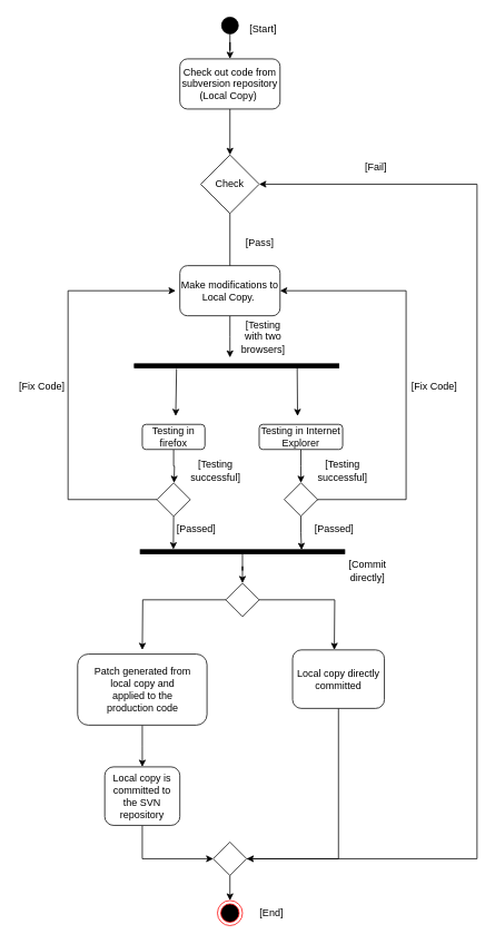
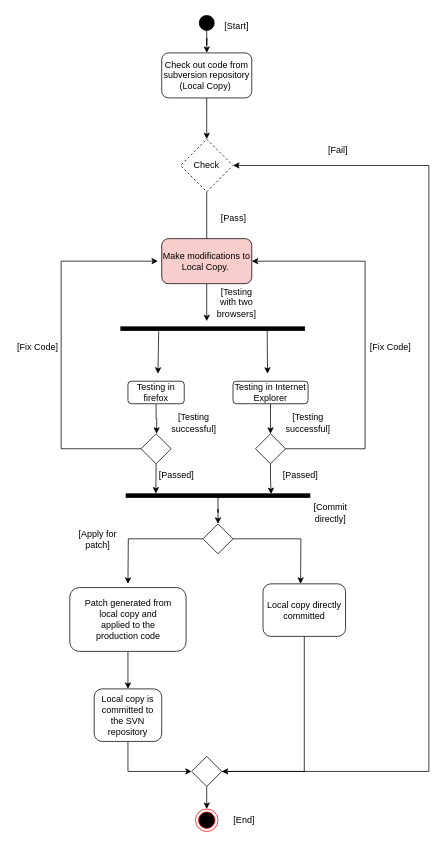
  <mxCell id="0" />
  <mxCell id="1" parent="0" />
  <mxCell id="2" style="edgeStyle=orthogonalEdgeStyle;rounded=0;orthogonalLoop=1;jettySize=auto;html=1;exitX=0.5;exitY=1;exitDx=0;exitDy=0;entryX=0.5;entryY=0;entryDx=0;entryDy=0;" edge="1" parent="1" source="3" target="48"><mxGeometry relative="1" as="geometry" /></mxCell>
  <mxCell id="3" value="Check out code from&lt;br/&gt;subversion repository&lt;br/&gt;(Local Copy)&amp;nbsp;" style="rounded=1;whiteSpace=wrap;html=1;" parent="1" vertex="1"><mxGeometry x="215" y="70" width="120" height="60" as="geometry" /></mxCell>
  <mxCell id="4" style="edgeStyle=orthogonalEdgeStyle;rounded=0;orthogonalLoop=1;jettySize=auto;html=1;exitX=0.5;exitY=1;exitDx=0;exitDy=0;" parent="1" source="5" target="3" edge="1"><mxGeometry relative="1" as="geometry" /></mxCell>
  <mxCell id="5" value="" style="ellipse;whiteSpace=wrap;html=1;aspect=fixed;fillColor=#000000;" parent="1" vertex="1"><mxGeometry x="265" y="20" width="20" height="20" as="geometry" /></mxCell>
  <mxCell id="6" style="edgeStyle=orthogonalEdgeStyle;rounded=0;orthogonalLoop=1;jettySize=auto;html=1;exitX=0.5;exitY=1;exitDx=0;exitDy=0;" parent="1" source="7" edge="1"><mxGeometry relative="1" as="geometry"><mxPoint x="275" y="427.5" as="targetPoint" /></mxGeometry></mxCell>
- <mxCell id="7" value="Make modifications to&lt;br/&gt;Local Copy.&amp;nbsp;" style="rounded=1;whiteSpace=wrap;html=1;" parent="1" vertex="1"><mxGeometry x="215" y="317.5" width="120" height="60" as="geometry" /></mxCell>
+ <mxCell id="7" value="Make modifications to&lt;br/&gt;Local Copy.&amp;nbsp;" style="rounded=1;whiteSpace=wrap;html=1;fillColor=#f8cecc;" parent="1" vertex="1"><mxGeometry x="215" y="317.5" width="120" height="60" as="geometry" /></mxCell>
  <mxCell id="8" value="" style="html=1;points=[];perimeter=orthogonalPerimeter;fillColor=strokeColor;rotation=90;" parent="1" vertex="1"><mxGeometry x="280.5" y="315" width="5" height="245" as="geometry" /></mxCell>
  <mxCell id="9" value="[Testing with two browsers]" style="text;html=1;strokeColor=none;fillColor=none;align=center;verticalAlign=middle;whiteSpace=wrap;rounded=0;" parent="1" vertex="1"><mxGeometry x="285" y="387.5" width="60" height="30" as="geometry" /></mxCell>
  <mxCell id="10" value="" style="endArrow=classic;html=1;rounded=0;exitX=0.42;exitY=0.204;exitDx=0;exitDy=0;exitPerimeter=0;" parent="1" source="8" edge="1"><mxGeometry width="50" height="50" relative="1" as="geometry"><mxPoint x="330" y="477.5" as="sourcePoint" /><mxPoint x="356" y="497.5" as="targetPoint" /></mxGeometry></mxCell>
  <mxCell id="11" value="" style="endArrow=classic;html=1;rounded=0;exitX=1.22;exitY=0.794;exitDx=0;exitDy=0;exitPerimeter=0;" parent="1" source="8" edge="1"><mxGeometry width="50" height="50" relative="1" as="geometry"><mxPoint x="309" y="447.5" as="sourcePoint" /><mxPoint x="210" y="497.5" as="targetPoint" /></mxGeometry></mxCell>
  <mxCell id="12" style="edgeStyle=orthogonalEdgeStyle;rounded=0;orthogonalLoop=1;jettySize=auto;html=1;exitX=0.5;exitY=1;exitDx=0;exitDy=0;" parent="1" source="13" edge="1"><mxGeometry relative="1" as="geometry"><mxPoint x="208" y="577.5" as="targetPoint" /></mxGeometry></mxCell>
  <mxCell id="13" value="Testing in firefox" style="rounded=1;whiteSpace=wrap;html=1;" parent="1" vertex="1"><mxGeometry x="170" y="507.5" width="75" height="30" as="geometry" /></mxCell>
  <mxCell id="14" style="edgeStyle=orthogonalEdgeStyle;rounded=0;orthogonalLoop=1;jettySize=auto;html=1;exitX=0.5;exitY=1;exitDx=0;exitDy=0;" parent="1" source="15" edge="1"><mxGeometry relative="1" as="geometry"><mxPoint x="360" y="577.5" as="targetPoint" /></mxGeometry></mxCell>
  <mxCell id="15" value="Testing in Internet Explorer" style="rounded=1;whiteSpace=wrap;html=1;" parent="1" vertex="1"><mxGeometry x="310" y="507.5" width="100" height="30" as="geometry" /></mxCell>
  <mxCell id="16" style="edgeStyle=orthogonalEdgeStyle;rounded=0;orthogonalLoop=1;jettySize=auto;html=1;exitX=0;exitY=0.5;exitDx=0;exitDy=0;" parent="1" source="18" edge="1"><mxGeometry relative="1" as="geometry"><mxPoint x="210" y="347.5" as="targetPoint" /><Array as="points"><mxPoint x="81" y="597.5" /></Array></mxGeometry></mxCell>
  <mxCell id="17" style="edgeStyle=orthogonalEdgeStyle;rounded=0;orthogonalLoop=1;jettySize=auto;html=1;exitX=0.5;exitY=1;exitDx=0;exitDy=0;entryX=-0.08;entryY=0.838;entryDx=0;entryDy=0;entryPerimeter=0;" parent="1" source="18" target="27" edge="1"><mxGeometry relative="1" as="geometry" /></mxCell>
  <mxCell id="18" value="" style="rhombus;whiteSpace=wrap;html=1;" parent="1" vertex="1"><mxGeometry x="187.5" y="577.5" width="40" height="40" as="geometry" /></mxCell>
  <mxCell id="19" style="edgeStyle=orthogonalEdgeStyle;rounded=0;orthogonalLoop=1;jettySize=auto;html=1;entryX=1;entryY=0.5;entryDx=0;entryDy=0;" parent="1" target="7" edge="1"><mxGeometry relative="1" as="geometry"><mxPoint x="355" y="347.5" as="targetPoint" /><mxPoint x="355" y="597.5" as="sourcePoint" /><Array as="points"><mxPoint x="486" y="597.5" /><mxPoint x="486" y="347.5" /></Array></mxGeometry></mxCell>
  <mxCell id="20" style="edgeStyle=orthogonalEdgeStyle;rounded=0;orthogonalLoop=1;jettySize=auto;html=1;exitX=0.5;exitY=1;exitDx=0;exitDy=0;entryX=0.08;entryY=0.211;entryDx=0;entryDy=0;entryPerimeter=0;" parent="1" source="21" target="27" edge="1"><mxGeometry relative="1" as="geometry" /></mxCell>
  <mxCell id="21" value="" style="rhombus;whiteSpace=wrap;html=1;" parent="1" vertex="1"><mxGeometry x="340" y="577.5" width="40" height="40" as="geometry" /></mxCell>
  <mxCell id="22" value="[Testing successful]" style="text;html=1;strokeColor=none;fillColor=none;align=center;verticalAlign=middle;whiteSpace=wrap;rounded=0;" parent="1" vertex="1"><mxGeometry x="227.5" y="547.5" width="60" height="30" as="geometry" /></mxCell>
  <mxCell id="23" value="[Testing successful]" style="text;html=1;strokeColor=none;fillColor=none;align=center;verticalAlign=middle;whiteSpace=wrap;rounded=0;" parent="1" vertex="1"><mxGeometry x="380" y="547.5" width="60" height="30" as="geometry" /></mxCell>
  <mxCell id="24" value="[Fix Code]" style="text;html=1;strokeColor=none;fillColor=none;align=center;verticalAlign=middle;whiteSpace=wrap;rounded=0;" parent="1" vertex="1"><mxGeometry x="20" y="447.5" width="60" height="30" as="geometry" /></mxCell>
  <mxCell id="25" value="[Fix Code]" style="text;html=1;strokeColor=none;fillColor=none;align=center;verticalAlign=middle;whiteSpace=wrap;rounded=0;" parent="1" vertex="1"><mxGeometry x="490" y="447.5" width="60" height="30" as="geometry" /></mxCell>
  <mxCell id="26" style="edgeStyle=orthogonalEdgeStyle;rounded=0;orthogonalLoop=1;jettySize=auto;html=1;entryX=0.5;entryY=0;entryDx=0;entryDy=0;" parent="1" source="27" target="29" edge="1"><mxGeometry relative="1" as="geometry" /></mxCell>
  <mxCell id="27" value="" style="html=1;points=[];perimeter=orthogonalPerimeter;fillColor=strokeColor;rotation=90;" parent="1" vertex="1"><mxGeometry x="287.5" y="537.5" width="5" height="245" as="geometry" /></mxCell>
  <mxCell id="28" style="edgeStyle=orthogonalEdgeStyle;rounded=0;orthogonalLoop=1;jettySize=auto;html=1;" parent="1" source="29" edge="1"><mxGeometry relative="1" as="geometry"><mxPoint x="170" y="777.5" as="targetPoint" /></mxGeometry></mxCell>
  <mxCell id="29" value="" style="rhombus;whiteSpace=wrap;html=1;" parent="1" vertex="1"><mxGeometry x="270" y="697.5" width="40" height="40" as="geometry" /></mxCell>
  <mxCell id="30" style="edgeStyle=orthogonalEdgeStyle;rounded=0;orthogonalLoop=1;jettySize=auto;html=1;exitX=1;exitY=0.5;exitDx=0;exitDy=0;" parent="1" source="29" edge="1"><mxGeometry relative="1" as="geometry"><mxPoint x="400" y="777.5" as="targetPoint" /><mxPoint x="460" y="737.5" as="sourcePoint" /></mxGeometry></mxCell>
  <mxCell id="31" style="edgeStyle=orthogonalEdgeStyle;rounded=0;orthogonalLoop=1;jettySize=auto;html=1;" parent="1" source="32" edge="1"><mxGeometry relative="1" as="geometry"><mxPoint x="170" y="917.5" as="targetPoint" /></mxGeometry></mxCell>
  <mxCell id="32" value="Patch generated from&lt;br/&gt;local copy and&lt;br/&gt;applied to the&lt;br/&gt;production code" style="rounded=1;whiteSpace=wrap;html=1;" parent="1" vertex="1"><mxGeometry x="92.5" y="782.5" width="155" height="85" as="geometry" /></mxCell>
+ <mxCell id="33" value="[Apply for patch]" style="text;html=1;strokeColor=none;fillColor=none;align=center;verticalAlign=middle;whiteSpace=wrap;rounded=0;" parent="1" vertex="1"><mxGeometry x="100" y="702.5" width="60" height="30" as="geometry" /></mxCell>
  <mxCell id="34" value="[Passed]" style="text;html=1;strokeColor=none;fillColor=none;align=center;verticalAlign=middle;whiteSpace=wrap;rounded=0;" parent="1" vertex="1"><mxGeometry x="205" y="617.5" width="60" height="30" as="geometry" /></mxCell>
  <mxCell id="35" value="[Passed]" style="text;html=1;strokeColor=none;fillColor=none;align=center;verticalAlign=middle;whiteSpace=wrap;rounded=0;" parent="1" vertex="1"><mxGeometry x="370" y="617.5" width="60" height="30" as="geometry" /></mxCell>
  <mxCell id="36" value="[Commit directly]" style="text;html=1;strokeColor=none;fillColor=none;align=center;verticalAlign=middle;whiteSpace=wrap;rounded=0;" parent="1" vertex="1"><mxGeometry x="410" y="667.5" width="60" height="30" as="geometry" /></mxCell>
  <mxCell id="37" style="edgeStyle=orthogonalEdgeStyle;rounded=0;orthogonalLoop=1;jettySize=auto;html=1;exitX=0.5;exitY=1;exitDx=0;exitDy=0;entryX=0;entryY=0.5;entryDx=0;entryDy=0;" parent="1" source="38" target="43" edge="1"><mxGeometry relative="1" as="geometry" /></mxCell>
  <mxCell id="38" value="Local copy is&lt;br/&gt;committed to the SVN&lt;br/&gt;repository" style="rounded=1;whiteSpace=wrap;html=1;" parent="1" vertex="1"><mxGeometry x="125" y="917.5" width="90" height="70" as="geometry" /></mxCell>
  <mxCell id="39" style="edgeStyle=orthogonalEdgeStyle;rounded=0;orthogonalLoop=1;jettySize=auto;html=1;exitX=0.5;exitY=1;exitDx=0;exitDy=0;entryX=1;entryY=0.5;entryDx=0;entryDy=0;" parent="1" source="40" target="43" edge="1"><mxGeometry relative="1" as="geometry" /></mxCell>
  <mxCell id="40" value="Local copy directly&lt;br/&gt;committed" style="rounded=1;whiteSpace=wrap;html=1;" parent="1" vertex="1"><mxGeometry x="350" y="777.5" width="110" height="70" as="geometry" /></mxCell>
  <mxCell id="41" style="edgeStyle=orthogonalEdgeStyle;rounded=0;orthogonalLoop=1;jettySize=auto;html=1;exitX=0.5;exitY=1;exitDx=0;exitDy=0;" parent="1" source="43" edge="1"><mxGeometry relative="1" as="geometry"><mxPoint x="275" y="1077.5" as="targetPoint" /></mxGeometry></mxCell>
  <mxCell id="42" style="edgeStyle=orthogonalEdgeStyle;rounded=0;orthogonalLoop=1;jettySize=auto;html=1;exitX=1;exitY=0.5;exitDx=0;exitDy=0;entryX=1;entryY=0.5;entryDx=0;entryDy=0;" edge="1" parent="1" source="43" target="48"><mxGeometry relative="1" as="geometry"><mxPoint x="570" y="215" as="targetPoint" /><Array as="points"><mxPoint x="571" y="1028" /><mxPoint x="571" y="220" /></Array></mxGeometry></mxCell>
  <mxCell id="43" value="" style="rhombus;whiteSpace=wrap;html=1;" parent="1" vertex="1"><mxGeometry x="255" y="1007.5" width="40" height="40" as="geometry" /></mxCell>
  <mxCell id="44" value="" style="ellipse;html=1;shape=endState;fillColor=#000000;strokeColor=#ff0000;" parent="1" vertex="1"><mxGeometry x="260" y="1077.5" width="30" height="30" as="geometry" /></mxCell>
  <mxCell id="45" value="[Start]" style="text;html=1;strokeColor=none;fillColor=none;align=center;verticalAlign=middle;whiteSpace=wrap;rounded=0;" parent="1" vertex="1"><mxGeometry x="285" y="20" width="60" height="30" as="geometry" /></mxCell>
  <mxCell id="46" value="[End]" style="text;html=1;strokeColor=none;fillColor=none;align=center;verticalAlign=middle;whiteSpace=wrap;rounded=0;" parent="1" vertex="1"><mxGeometry x="295" y="1077.5" width="60" height="30" as="geometry" /></mxCell>
  <mxCell id="47" style="edgeStyle=orthogonalEdgeStyle;rounded=0;orthogonalLoop=1;jettySize=auto;html=1;exitX=0.5;exitY=1;exitDx=0;exitDy=0;entryX=0.5;entryY=0;entryDx=0;entryDy=0;endArrow=none;" edge="1" parent="1" source="48" target="7"><mxGeometry relative="1" as="geometry" /></mxCell>
- <mxCell id="48" value="Check" style="rhombus;whiteSpace=wrap;html=1;" vertex="1" parent="1"><mxGeometry x="240" y="185" width="70" height="70" as="geometry" /></mxCell>
+ <mxCell id="48" value="Check" style="rhombus;whiteSpace=wrap;html=1;dashed=1;" vertex="1" parent="1"><mxGeometry x="240" y="185" width="70" height="70" as="geometry" /></mxCell>
  <mxCell id="49" value="[Pass]" style="text;html=1;strokeColor=none;fillColor=none;align=center;verticalAlign=middle;whiteSpace=wrap;rounded=0;" vertex="1" parent="1"><mxGeometry x="280.5" y="275" width="60" height="30" as="geometry" /></mxCell>
  <mxCell id="50" value="[Fail]" style="text;html=1;strokeColor=none;fillColor=none;align=center;verticalAlign=middle;whiteSpace=wrap;rounded=0;" vertex="1" parent="1"><mxGeometry x="420" y="185" width="60" height="30" as="geometry" /></mxCell>
